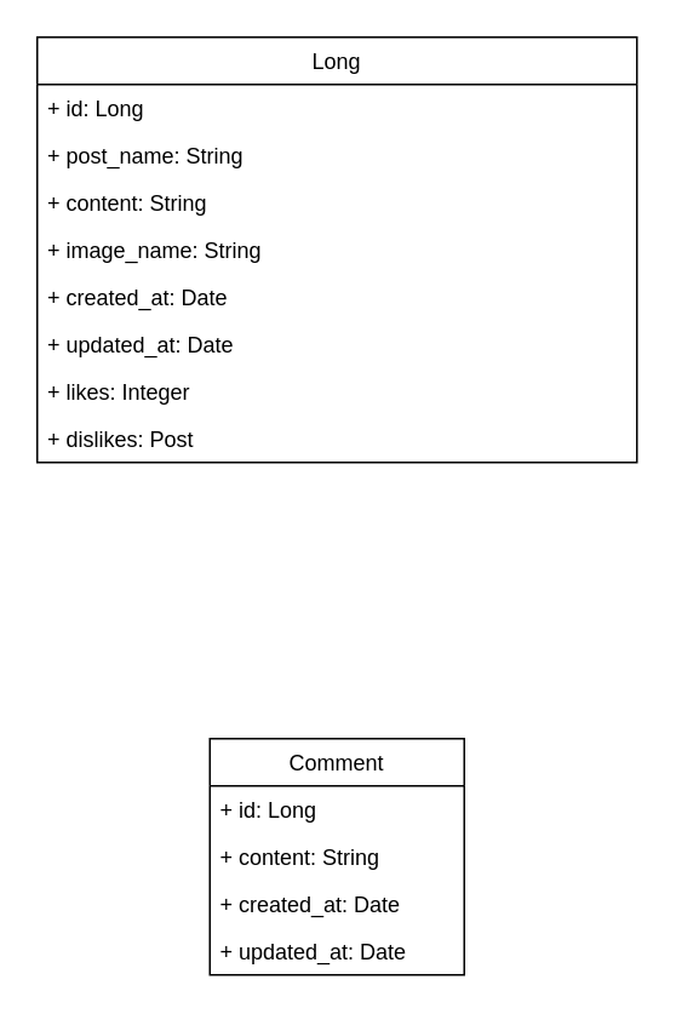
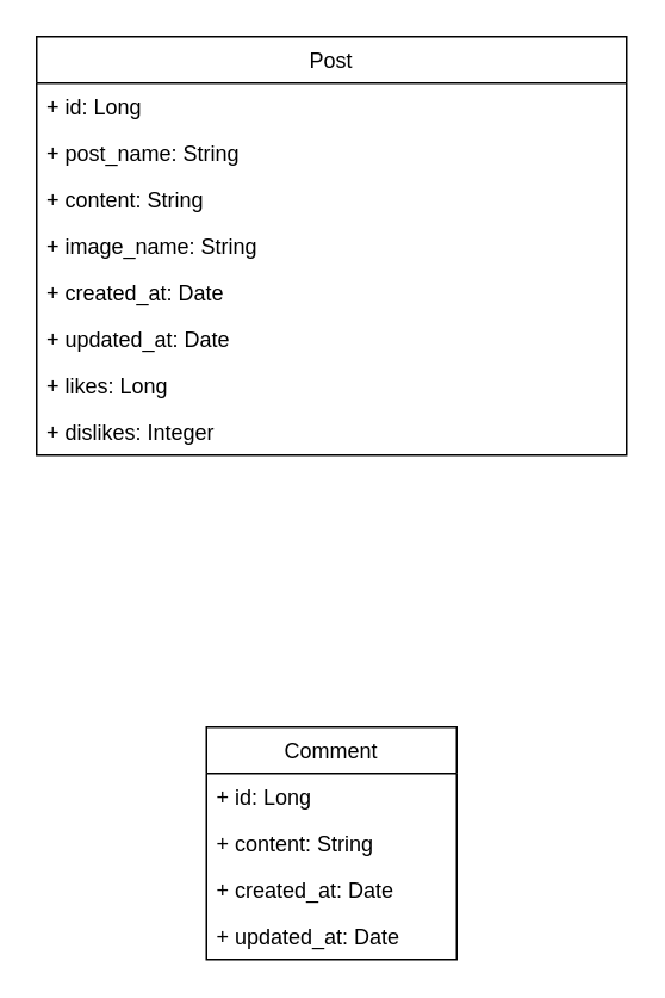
  <mxCell id="0" />
  <mxCell id="1" parent="0" />
- <mxCell id="2" value="Long" style="swimlane;fontStyle=0;childLayout=stackLayout;horizontal=1;startSize=26;fillColor=none;horizontalStack=0;resizeParent=1;resizeParentMax=0;resizeLast=0;collapsible=1;marginBottom=0;" vertex="1" parent="1"><mxGeometry x="20" y="20" width="330" height="234" as="geometry" /></mxCell>
+ <mxCell id="2" value="Post" style="swimlane;fontStyle=0;childLayout=stackLayout;horizontal=1;startSize=26;fillColor=none;horizontalStack=0;resizeParent=1;resizeParentMax=0;resizeLast=0;collapsible=1;marginBottom=0;" vertex="1" parent="1"><mxGeometry x="20" y="20" width="330" height="234" as="geometry" /></mxCell>
  <mxCell id="3" value="+ id: Long" style="text;strokeColor=none;fillColor=none;align=left;verticalAlign=top;spacingLeft=4;spacingRight=4;overflow=hidden;rotatable=0;points=[[0,0.5],[1,0.5]];portConstraint=eastwest;" vertex="1" parent="2"><mxGeometry y="26" width="330" height="26" as="geometry" /></mxCell>
  <mxCell id="4" value="+ post_name: String&#10;" style="text;strokeColor=none;fillColor=none;align=left;verticalAlign=top;spacingLeft=4;spacingRight=4;overflow=hidden;rotatable=0;points=[[0,0.5],[1,0.5]];portConstraint=eastwest;" vertex="1" parent="2"><mxGeometry y="52" width="330" height="26" as="geometry" /></mxCell>
  <mxCell id="5" value="+ content: String" style="text;strokeColor=none;fillColor=none;align=left;verticalAlign=top;spacingLeft=4;spacingRight=4;overflow=hidden;rotatable=0;points=[[0,0.5],[1,0.5]];portConstraint=eastwest;" vertex="1" parent="2"><mxGeometry y="78" width="330" height="26" as="geometry" /></mxCell>
  <mxCell id="6" value="+ image_name: String" style="text;strokeColor=none;fillColor=none;align=left;verticalAlign=top;spacingLeft=4;spacingRight=4;overflow=hidden;rotatable=0;points=[[0,0.5],[1,0.5]];portConstraint=eastwest;" vertex="1" parent="2"><mxGeometry y="104" width="330" height="26" as="geometry" /></mxCell>
  <mxCell id="7" value="+ created_at: Date" style="text;strokeColor=none;fillColor=none;align=left;verticalAlign=top;spacingLeft=4;spacingRight=4;overflow=hidden;rotatable=0;points=[[0,0.5],[1,0.5]];portConstraint=eastwest;" vertex="1" parent="2"><mxGeometry y="130" width="330" height="26" as="geometry" /></mxCell>
  <mxCell id="8" value="+ updated_at: Date" style="text;strokeColor=none;fillColor=none;align=left;verticalAlign=top;spacingLeft=4;spacingRight=4;overflow=hidden;rotatable=0;points=[[0,0.5],[1,0.5]];portConstraint=eastwest;" vertex="1" parent="2"><mxGeometry y="156" width="330" height="26" as="geometry" /></mxCell>
- <mxCell id="9" value="+ likes: Integer" style="text;strokeColor=none;fillColor=none;align=left;verticalAlign=top;spacingLeft=4;spacingRight=4;overflow=hidden;rotatable=0;points=[[0,0.5],[1,0.5]];portConstraint=eastwest;" vertex="1" parent="2"><mxGeometry y="182" width="330" height="26" as="geometry" /></mxCell>
- <mxCell id="10" value="+ dislikes: Post" style="text;strokeColor=none;fillColor=none;align=left;verticalAlign=top;spacingLeft=4;spacingRight=4;overflow=hidden;rotatable=0;points=[[0,0.5],[1,0.5]];portConstraint=eastwest;" vertex="1" parent="2"><mxGeometry y="208" width="330" height="26" as="geometry" /></mxCell>
+ <mxCell id="9" value="+ likes: Long" style="text;strokeColor=none;fillColor=none;align=left;verticalAlign=top;spacingLeft=4;spacingRight=4;overflow=hidden;rotatable=0;points=[[0,0.5],[1,0.5]];portConstraint=eastwest;" vertex="1" parent="2"><mxGeometry y="182" width="330" height="26" as="geometry" /></mxCell>
+ <mxCell id="10" value="+ dislikes: Integer" style="text;strokeColor=none;fillColor=none;align=left;verticalAlign=top;spacingLeft=4;spacingRight=4;overflow=hidden;rotatable=0;points=[[0,0.5],[1,0.5]];portConstraint=eastwest;" vertex="1" parent="2"><mxGeometry y="208" width="330" height="26" as="geometry" /></mxCell>
  <mxCell id="11" value="Comment" style="swimlane;fontStyle=0;childLayout=stackLayout;horizontal=1;startSize=26;fillColor=none;horizontalStack=0;resizeParent=1;resizeParentMax=0;resizeLast=0;collapsible=1;marginBottom=0;" vertex="1" parent="1"><mxGeometry x="115" y="406" width="140" height="130" as="geometry" /></mxCell>
  <mxCell id="12" value="+ id: Long" style="text;strokeColor=none;fillColor=none;align=left;verticalAlign=top;spacingLeft=4;spacingRight=4;overflow=hidden;rotatable=0;points=[[0,0.5],[1,0.5]];portConstraint=eastwest;" vertex="1" parent="11"><mxGeometry y="26" width="140" height="26" as="geometry" /></mxCell>
  <mxCell id="13" value="+ content: String" style="text;strokeColor=none;fillColor=none;align=left;verticalAlign=top;spacingLeft=4;spacingRight=4;overflow=hidden;rotatable=0;points=[[0,0.5],[1,0.5]];portConstraint=eastwest;" vertex="1" parent="11"><mxGeometry y="52" width="140" height="26" as="geometry" /></mxCell>
  <mxCell id="14" value="+ created_at: Date" style="text;strokeColor=none;fillColor=none;align=left;verticalAlign=top;spacingLeft=4;spacingRight=4;overflow=hidden;rotatable=0;points=[[0,0.5],[1,0.5]];portConstraint=eastwest;" vertex="1" parent="11"><mxGeometry y="78" width="140" height="26" as="geometry" /></mxCell>
  <mxCell id="15" value="+ updated_at: Date" style="text;strokeColor=none;fillColor=none;align=left;verticalAlign=top;spacingLeft=4;spacingRight=4;overflow=hidden;rotatable=0;points=[[0,0.5],[1,0.5]];portConstraint=eastwest;" vertex="1" parent="11"><mxGeometry y="104" width="140" height="26" as="geometry" /></mxCell>
